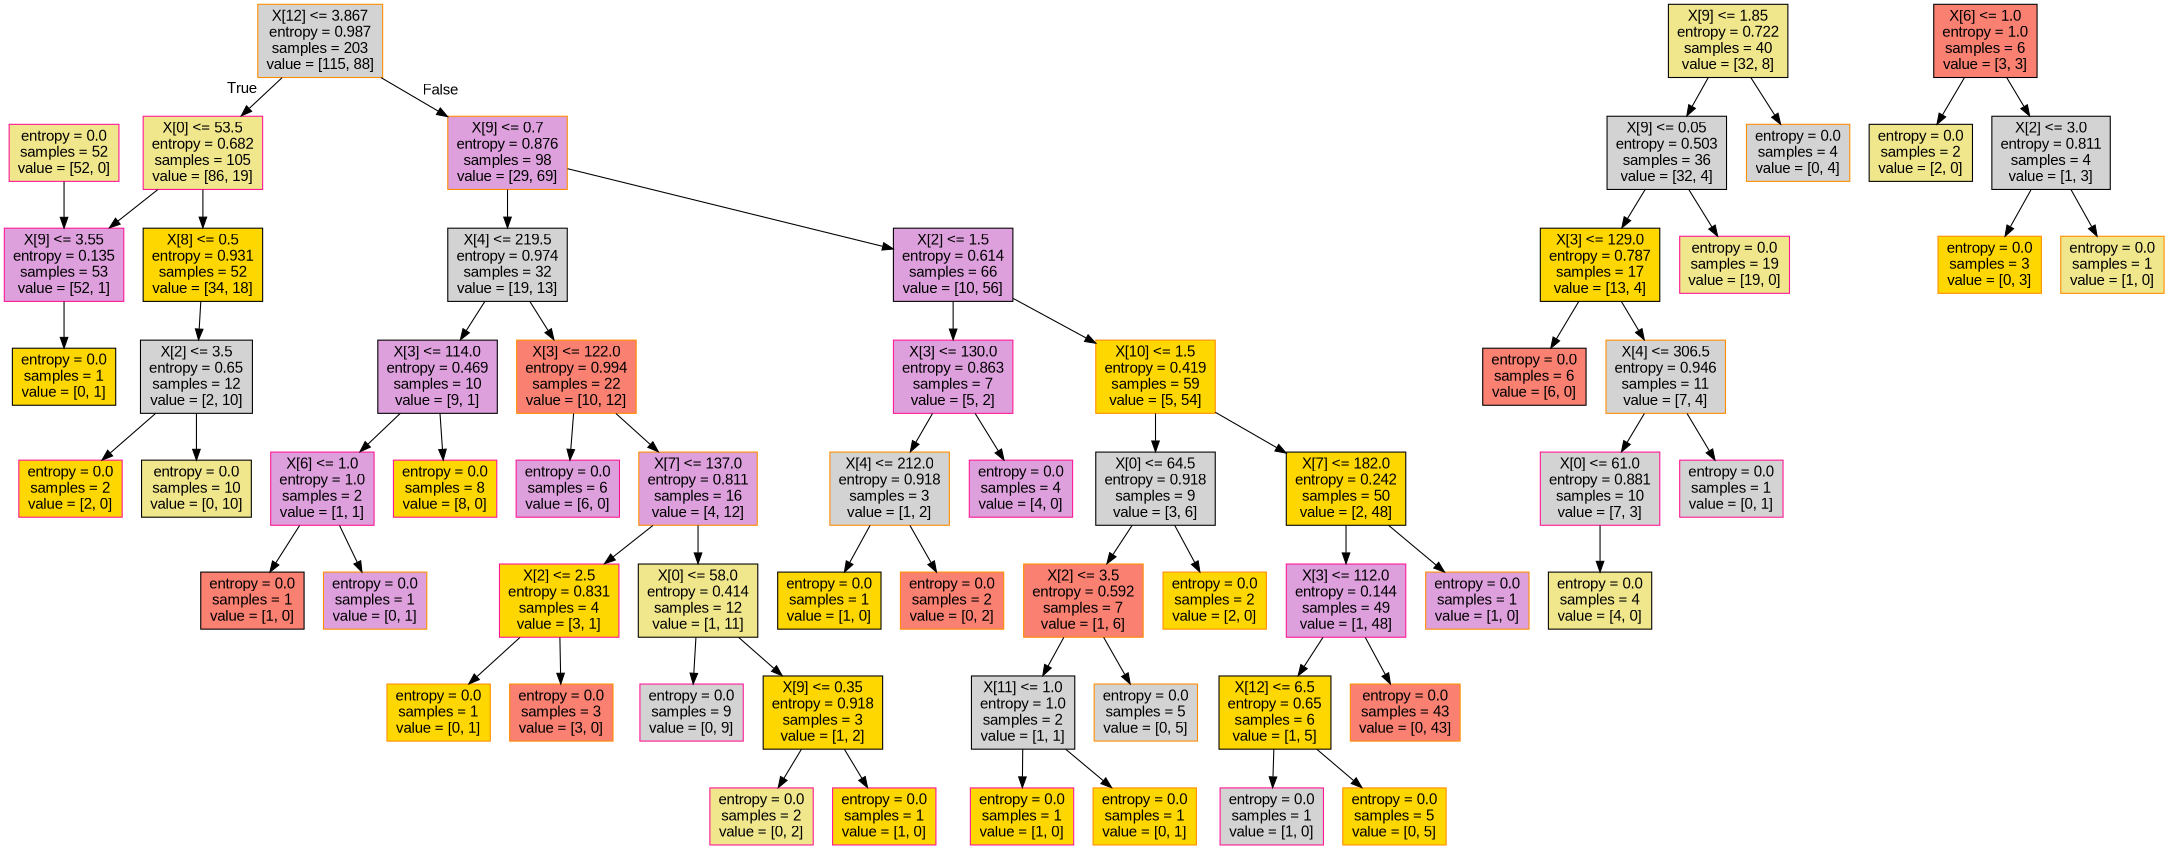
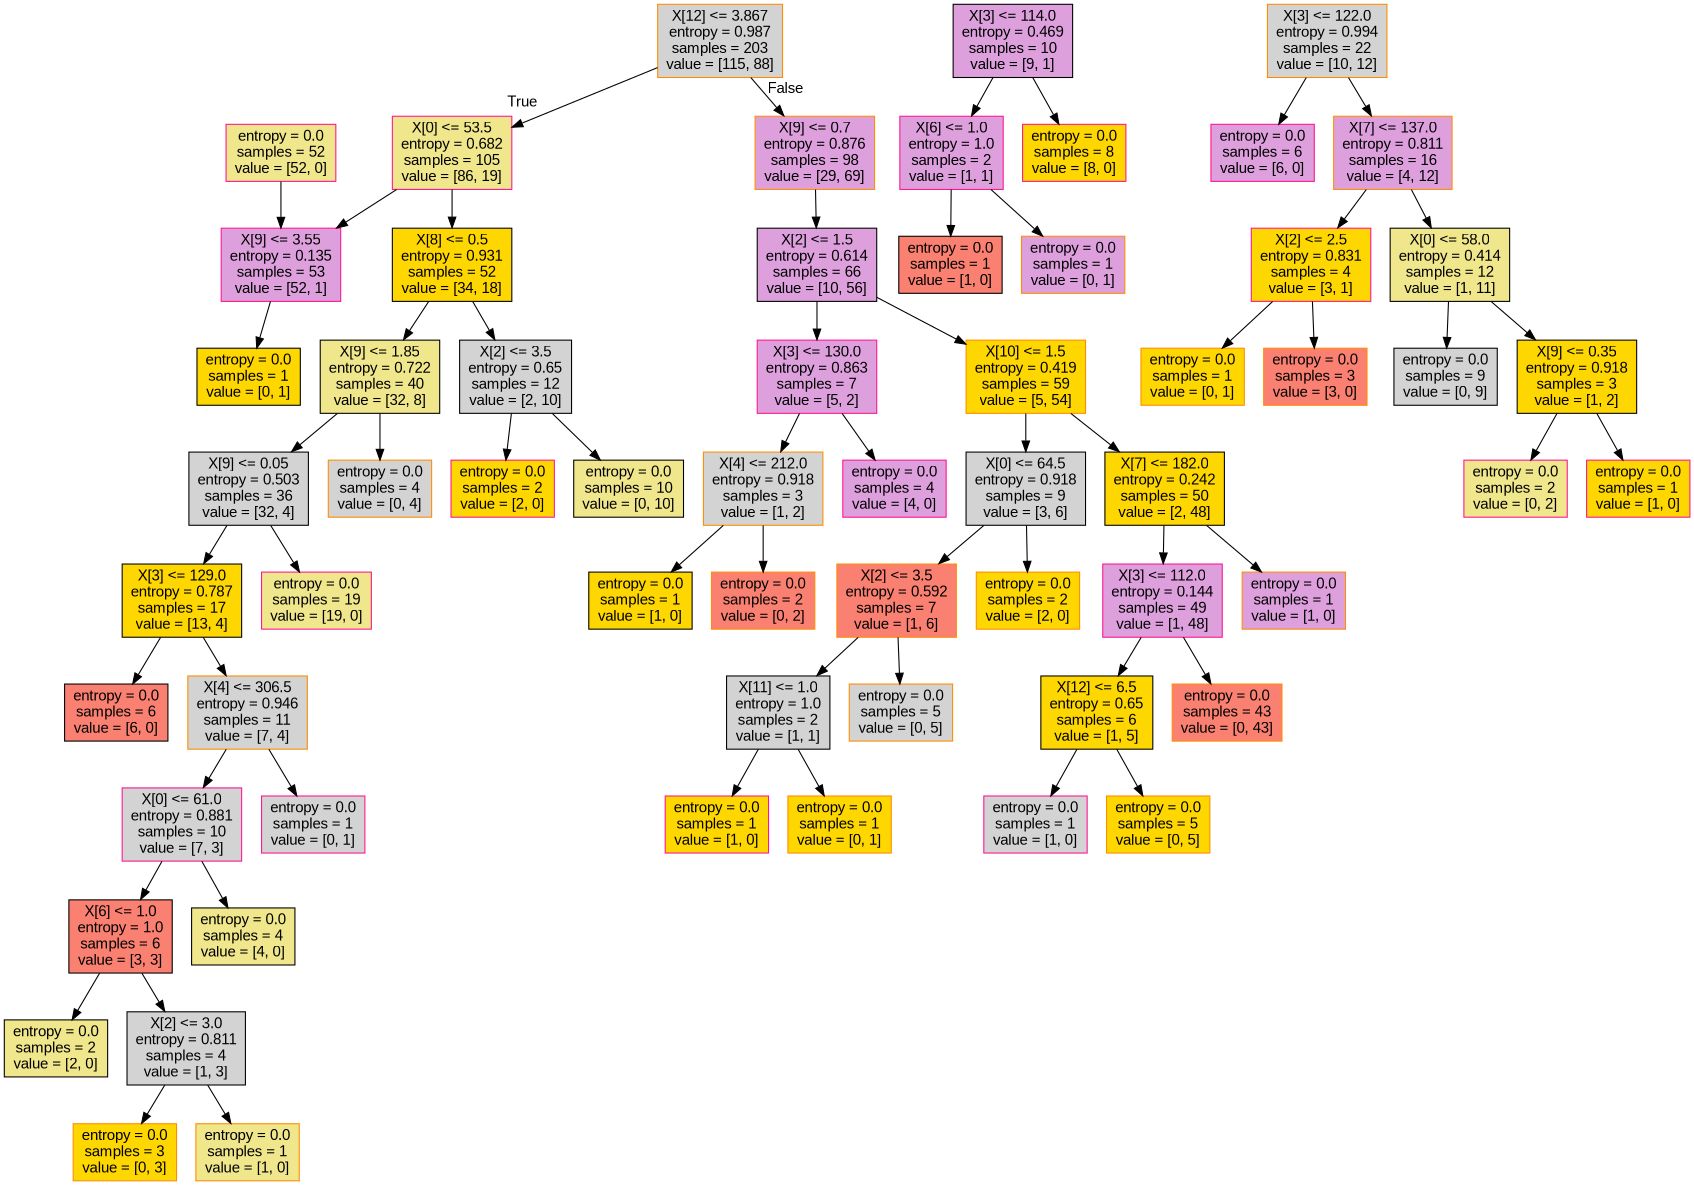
  digraph {
    fontname="Liberation Sans"
    node [color=black fillcolor=gold fontname="Liberation Sans" shape=box style=filled]
    edge [fontname="Liberation Sans"]
    n1 [color=darkorange fillcolor=lightgrey label="X[12] <= 3.867\nentropy = 0.987\nsamples = 203\nvalue = [115, 88]"]
    n2 [color=deeppink fillcolor=khaki label="X[0] <= 53.5\nentropy = 0.682\nsamples = 105\nvalue = [86, 19]"]
    n3 [color=darkorange fillcolor=plum label="X[9] <= 0.7\nentropy = 0.876\nsamples = 98\nvalue = [29, 69]"]
    n4 [color=deeppink fillcolor=plum label="X[9] <= 3.55\nentropy = 0.135\nsamples = 53\nvalue = [52, 1]"]
    n5 [label="X[8] <= 0.5\nentropy = 0.931\nsamples = 52\nvalue = [34, 18]"]
-   n6 [fillcolor=lightgrey label="X[4] <= 219.5\nentropy = 0.974\nsamples = 32\nvalue = [19, 13]"]
    n7 [fillcolor=plum label="X[2] <= 1.5\nentropy = 0.614\nsamples = 66\nvalue = [10, 56]"]
    n8 [label="entropy = 0.0\nsamples = 1\nvalue = [0, 1]"]
    n9 [fillcolor=khaki label="X[9] <= 1.85\nentropy = 0.722\nsamples = 40\nvalue = [32, 8]"]
    n10 [fillcolor=lightgrey label="X[2] <= 3.5\nentropy = 0.65\nsamples = 12\nvalue = [2, 10]"]
    n11 [color=deeppink fillcolor=khaki label="entropy = 0.0\nsamples = 52\nvalue = [52, 0]"]
    n12 [fillcolor=lightgrey label="X[9] <= 0.05\nentropy = 0.503\nsamples = 36\nvalue = [32, 4]"]
    n13 [color=darkorange fillcolor=lightgrey label="entropy = 0.0\nsamples = 4\nvalue = [0, 4]"]
    n14 [color=deeppink label="entropy = 0.0\nsamples = 2\nvalue = [2, 0]"]
    n15 [fillcolor=khaki label="entropy = 0.0\nsamples = 10\nvalue = [0, 10]"]
    n16 [label="X[3] <= 129.0\nentropy = 0.787\nsamples = 17\nvalue = [13, 4]"]
    n17 [color=deeppink fillcolor=khaki label="entropy = 0.0\nsamples = 19\nvalue = [19, 0]"]
    n18 [fillcolor=salmon label="entropy = 0.0\nsamples = 6\nvalue = [6, 0]"]
    n19 [color=darkorange fillcolor=lightgrey label="X[4] <= 306.5\nentropy = 0.946\nsamples = 11\nvalue = [7, 4]"]
    n20 [color=deeppink fillcolor=lightgrey label="X[0] <= 61.0\nentropy = 0.881\nsamples = 10\nvalue = [7, 3]"]
    n21 [color=deeppink fillcolor=lightgrey label="entropy = 0.0\nsamples = 1\nvalue = [0, 1]"]
    n22 [fillcolor=salmon label="X[6] <= 1.0\nentropy = 1.0\nsamples = 6\nvalue = [3, 3]"]
    n23 [fillcolor=khaki label="entropy = 0.0\nsamples = 4\nvalue = [4, 0]"]
    n24 [fillcolor=khaki label="entropy = 0.0\nsamples = 2\nvalue = [2, 0]"]
    n25 [fillcolor=lightgrey label="X[2] <= 3.0\nentropy = 0.811\nsamples = 4\nvalue = [1, 3]"]
    n26 [color=darkorange label="entropy = 0.0\nsamples = 3\nvalue = [0, 3]"]
    n27 [color=darkorange fillcolor=khaki label="entropy = 0.0\nsamples = 1\nvalue = [1, 0]"]
    n28 [fillcolor=plum label="X[3] <= 114.0\nentropy = 0.469\nsamples = 10\nvalue = [9, 1]"]
-   n29 [color=darkorange fillcolor=salmon label="X[3] <= 122.0\nentropy = 0.994\nsamples = 22\nvalue = [10, 12]"]
+   n29 [color=darkorange fillcolor=lightgrey label="X[3] <= 122.0\nentropy = 0.994\nsamples = 22\nvalue = [10, 12]"]
    n30 [color=deeppink fillcolor=plum label="X[3] <= 130.0\nentropy = 0.863\nsamples = 7\nvalue = [5, 2]"]
    n31 [color=darkorange label="X[10] <= 1.5\nentropy = 0.419\nsamples = 59\nvalue = [5, 54]"]
    n32 [color=deeppink fillcolor=plum label="X[6] <= 1.0\nentropy = 1.0\nsamples = 2\nvalue = [1, 1]"]
    n33 [color=deeppink label="entropy = 0.0\nsamples = 8\nvalue = [8, 0]"]
    n34 [color=deeppink fillcolor=plum label="entropy = 0.0\nsamples = 6\nvalue = [6, 0]"]
    n35 [color=darkorange fillcolor=plum label="X[7] <= 137.0\nentropy = 0.811\nsamples = 16\nvalue = [4, 12]"]
    n36 [fillcolor=salmon label="entropy = 0.0\nsamples = 1\nvalue = [1, 0]"]
    n37 [color=darkorange fillcolor=plum label="entropy = 0.0\nsamples = 1\nvalue = [0, 1]"]
    n38 [color=deeppink label="X[2] <= 2.5\nentropy = 0.831\nsamples = 4\nvalue = [3, 1]"]
    n39 [fillcolor=khaki label="X[0] <= 58.0\nentropy = 0.414\nsamples = 12\nvalue = [1, 11]"]
    n40 [color=darkorange label="entropy = 0.0\nsamples = 1\nvalue = [0, 1]"]
    n41 [color=darkorange fillcolor=salmon label="entropy = 0.0\nsamples = 3\nvalue = [3, 0]"]
-   n42 [color=deeppink fillcolor=lightgrey label="entropy = 0.0\nsamples = 9\nvalue = [0, 9]"]
+   n42 [fillcolor=lightgrey label="entropy = 0.0\nsamples = 9\nvalue = [0, 9]"]
    n43 [label="X[9] <= 0.35\nentropy = 0.918\nsamples = 3\nvalue = [1, 2]"]
    n44 [color=deeppink fillcolor=khaki label="entropy = 0.0\nsamples = 2\nvalue = [0, 2]"]
    n45 [color=deeppink label="entropy = 0.0\nsamples = 1\nvalue = [1, 0]"]
    n46 [color=darkorange fillcolor=lightgrey label="X[4] <= 212.0\nentropy = 0.918\nsamples = 3\nvalue = [1, 2]"]
    n47 [color=deeppink fillcolor=plum label="entropy = 0.0\nsamples = 4\nvalue = [4, 0]"]
    n48 [fillcolor=lightgrey label="X[0] <= 64.5\nentropy = 0.918\nsamples = 9\nvalue = [3, 6]"]
    n49 [label="X[7] <= 182.0\nentropy = 0.242\nsamples = 50\nvalue = [2, 48]"]
    n50 [label="entropy = 0.0\nsamples = 1\nvalue = [1, 0]"]
    n51 [color=darkorange fillcolor=salmon label="entropy = 0.0\nsamples = 2\nvalue = [0, 2]"]
    n52 [color=darkorange fillcolor=salmon label="X[2] <= 3.5\nentropy = 0.592\nsamples = 7\nvalue = [1, 6]"]
    n53 [color=darkorange label="entropy = 0.0\nsamples = 2\nvalue = [2, 0]"]
    n54 [color=deeppink fillcolor=plum label="X[3] <= 112.0\nentropy = 0.144\nsamples = 49\nvalue = [1, 48]"]
    n55 [color=darkorange fillcolor=plum label="entropy = 0.0\nsamples = 1\nvalue = [1, 0]"]
    n56 [fillcolor=lightgrey label="X[11] <= 1.0\nentropy = 1.0\nsamples = 2\nvalue = [1, 1]"]
    n57 [color=darkorange fillcolor=lightgrey label="entropy = 0.0\nsamples = 5\nvalue = [0, 5]"]
    n58 [color=deeppink label="entropy = 0.0\nsamples = 1\nvalue = [1, 0]"]
    n59 [color=darkorange label="entropy = 0.0\nsamples = 1\nvalue = [0, 1]"]
    n60 [label="X[12] <= 6.5\nentropy = 0.65\nsamples = 6\nvalue = [1, 5]"]
    n61 [color=darkorange fillcolor=salmon label="entropy = 0.0\nsamples = 43\nvalue = [0, 43]"]
    n62 [color=deeppink fillcolor=lightgrey label="entropy = 0.0\nsamples = 1\nvalue = [1, 0]"]
    n63 [color=darkorange label="entropy = 0.0\nsamples = 5\nvalue = [0, 5]"]
    n1 -> n2 [headlabel=True labelangle=45 labeldistance=2.5]
    n1 -> n3 [headlabel=False labelangle=-45 labeldistance=2.5]
    n2 -> n4
    n2 -> n5
-   n3 -> n6
    n3 -> n7
    n4 -> n8
+   n5 -> n9
    n5 -> n10
-   n6 -> n28
-   n6 -> n29
    n7 -> n30
    n7 -> n31
    n9 -> n12
    n9 -> n13
    n10 -> n14
    n10 -> n15
    n11 -> n4
    n12 -> n16
    n12 -> n17
    n16 -> n18
    n16 -> n19
    n19 -> n20
    n19 -> n21
+   n20 -> n22
    n20 -> n23
    n22 -> n24
    n22 -> n25
    n25 -> n26
    n25 -> n27
    n28 -> n32
    n28 -> n33
    n29 -> n34
    n29 -> n35
    n30 -> n46
    n30 -> n47
    n31 -> n48
    n31 -> n49
    n32 -> n36
    n32 -> n37
    n35 -> n38
    n35 -> n39
    n38 -> n40
    n38 -> n41
    n39 -> n42
    n39 -> n43
    n43 -> n44
    n43 -> n45
    n46 -> n50
    n46 -> n51
    n48 -> n52
    n48 -> n53
    n49 -> n54
    n49 -> n55
    n52 -> n56
    n52 -> n57
    n54 -> n60
    n54 -> n61
    n56 -> n58
    n56 -> n59
    n60 -> n62
    n60 -> n63
  }
